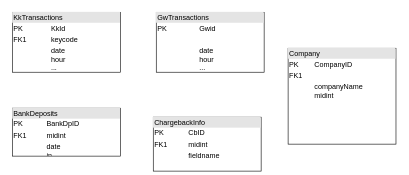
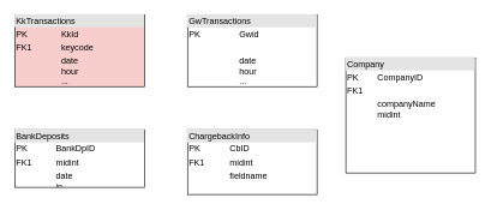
  <mxCell id="0" />
  <mxCell id="1" parent="0" />
- <mxCell id="2" value="&lt;div style=&quot;box-sizing: border-box; width: 100%; background: rgb(228, 228, 228); padding: 2px;&quot;&gt;KkTransactions&lt;/div&gt;&lt;table style=&quot;width:100%;font-size:1em;&quot; cellpadding=&quot;2&quot; cellspacing=&quot;0&quot;&gt;&lt;tbody&gt;&lt;tr&gt;&lt;td&gt;PK&lt;/td&gt;&lt;td&gt;KkId&lt;/td&gt;&lt;/tr&gt;&lt;tr&gt;&lt;td&gt;FK1&lt;/td&gt;&lt;td&gt;keycode&lt;/td&gt;&lt;/tr&gt;&lt;tr&gt;&lt;td&gt;&lt;/td&gt;&lt;td&gt;date&lt;br&gt;hour&lt;br&gt;...&lt;/td&gt;&lt;/tr&gt;&lt;/tbody&gt;&lt;/table&gt;" style="verticalAlign=top;align=left;overflow=fill;html=1;whiteSpace=wrap;" vertex="1" parent="1"><mxGeometry x="20" y="20" width="180" height="100" as="geometry" /></mxCell>
+ <mxCell id="2" value="&lt;div style=&quot;box-sizing: border-box; width: 100%; background: rgb(228, 228, 228); padding: 2px;&quot;&gt;KkTransactions&lt;/div&gt;&lt;table style=&quot;width:100%;font-size:1em;&quot; cellpadding=&quot;2&quot; cellspacing=&quot;0&quot;&gt;&lt;tbody&gt;&lt;tr&gt;&lt;td&gt;PK&lt;/td&gt;&lt;td&gt;KkId&lt;/td&gt;&lt;/tr&gt;&lt;tr&gt;&lt;td&gt;FK1&lt;/td&gt;&lt;td&gt;keycode&lt;/td&gt;&lt;/tr&gt;&lt;tr&gt;&lt;td&gt;&lt;/td&gt;&lt;td&gt;date&lt;br&gt;hour&lt;br&gt;...&lt;/td&gt;&lt;/tr&gt;&lt;/tbody&gt;&lt;/table&gt;" style="verticalAlign=top;align=left;overflow=fill;html=1;whiteSpace=wrap;fillColor=#f8cecc;" vertex="1" parent="1"><mxGeometry x="20" y="20" width="180" height="100" as="geometry" /></mxCell>
  <mxCell id="3" value="&lt;div style=&quot;box-sizing: border-box; width: 100%; background: rgb(228, 228, 228); padding: 2px;&quot;&gt;GwTransactions&lt;/div&gt;&lt;table style=&quot;width:100%;font-size:1em;&quot; cellpadding=&quot;2&quot; cellspacing=&quot;0&quot;&gt;&lt;tbody&gt;&lt;tr&gt;&lt;td&gt;PK&lt;/td&gt;&lt;td&gt;Gwid&lt;/td&gt;&lt;/tr&gt;&lt;tr&gt;&lt;td&gt;&lt;br&gt;&lt;/td&gt;&lt;td&gt;&lt;br&gt;&lt;/td&gt;&lt;/tr&gt;&lt;tr&gt;&lt;td&gt;&lt;/td&gt;&lt;td&gt;date&lt;br&gt;hour&lt;br&gt;...&lt;/td&gt;&lt;/tr&gt;&lt;/tbody&gt;&lt;/table&gt;" style="verticalAlign=top;align=left;overflow=fill;html=1;whiteSpace=wrap;" vertex="1" parent="1"><mxGeometry x="260" y="20" width="180" height="100" as="geometry" /></mxCell>
  <mxCell id="4" value="&lt;div style=&quot;box-sizing: border-box; width: 100%; background: rgb(228, 228, 228); padding: 2px;&quot;&gt;BankDeposits&lt;/div&gt;&lt;table style=&quot;width:100%;font-size:1em;&quot; cellpadding=&quot;2&quot; cellspacing=&quot;0&quot;&gt;&lt;tbody&gt;&lt;tr&gt;&lt;td&gt;PK&lt;/td&gt;&lt;td&gt;BankDpID&lt;/td&gt;&lt;/tr&gt;&lt;tr&gt;&lt;td&gt;FK1&lt;/td&gt;&lt;td&gt;midint&lt;/td&gt;&lt;/tr&gt;&lt;tr&gt;&lt;td&gt;&lt;/td&gt;&lt;td&gt;date&lt;br&gt;in&lt;br&gt;out&lt;/td&gt;&lt;/tr&gt;&lt;/tbody&gt;&lt;/table&gt;" style="verticalAlign=top;align=left;overflow=fill;html=1;whiteSpace=wrap;" vertex="1" parent="1"><mxGeometry x="20" y="180" width="180" height="80" as="geometry" /></mxCell>
- <mxCell id="5" value="&lt;div style=&quot;box-sizing: border-box; width: 100%; background: rgb(228, 228, 228); padding: 2px;&quot;&gt;ChargebackInfo&lt;/div&gt;&lt;table style=&quot;width:100%;font-size:1em;&quot; cellpadding=&quot;2&quot; cellspacing=&quot;0&quot;&gt;&lt;tbody&gt;&lt;tr&gt;&lt;td&gt;PK&lt;/td&gt;&lt;td&gt;CbID&lt;/td&gt;&lt;/tr&gt;&lt;tr&gt;&lt;td&gt;FK1&lt;/td&gt;&lt;td&gt;midint&lt;/td&gt;&lt;/tr&gt;&lt;tr&gt;&lt;td&gt;&lt;/td&gt;&lt;td&gt;fieldname&lt;/td&gt;&lt;/tr&gt;&lt;/tbody&gt;&lt;/table&gt;" style="verticalAlign=top;align=left;overflow=fill;html=1;whiteSpace=wrap;" vertex="1" parent="1"><mxGeometry x="255" y="195" width="180" height="90" as="geometry" /></mxCell>
+ <mxCell id="5" value="&lt;div style=&quot;box-sizing: border-box; width: 100%; background: rgb(228, 228, 228); padding: 2px;&quot;&gt;ChargebackInfo&lt;/div&gt;&lt;table style=&quot;width:100%;font-size:1em;&quot; cellpadding=&quot;2&quot; cellspacing=&quot;0&quot;&gt;&lt;tbody&gt;&lt;tr&gt;&lt;td&gt;PK&lt;/td&gt;&lt;td&gt;CbID&lt;/td&gt;&lt;/tr&gt;&lt;tr&gt;&lt;td&gt;FK1&lt;/td&gt;&lt;td&gt;midint&lt;/td&gt;&lt;/tr&gt;&lt;tr&gt;&lt;td&gt;&lt;/td&gt;&lt;td&gt;fieldname&lt;/td&gt;&lt;/tr&gt;&lt;/tbody&gt;&lt;/table&gt;" style="verticalAlign=top;align=left;overflow=fill;html=1;whiteSpace=wrap;" vertex="1" parent="1"><mxGeometry x="260" y="180" width="180" height="90" as="geometry" /></mxCell>
  <mxCell id="6" value="&lt;div style=&quot;box-sizing: border-box; width: 100%; background: rgb(228, 228, 228); padding: 2px;&quot;&gt;Company&lt;/div&gt;&lt;table style=&quot;width:100%;font-size:1em;&quot; cellpadding=&quot;2&quot; cellspacing=&quot;0&quot;&gt;&lt;tbody&gt;&lt;tr&gt;&lt;td&gt;PK&lt;/td&gt;&lt;td&gt;CompanyID&lt;/td&gt;&lt;/tr&gt;&lt;tr&gt;&lt;td&gt;FK1&lt;/td&gt;&lt;td&gt;&lt;br&gt;&lt;/td&gt;&lt;/tr&gt;&lt;tr&gt;&lt;td&gt;&lt;/td&gt;&lt;td&gt;companyName&lt;br&gt;midint&lt;/td&gt;&lt;/tr&gt;&lt;/tbody&gt;&lt;/table&gt;" style="verticalAlign=top;align=left;overflow=fill;html=1;whiteSpace=wrap;" vertex="1" parent="1"><mxGeometry x="480" y="80" width="180" height="160" as="geometry" /></mxCell>
